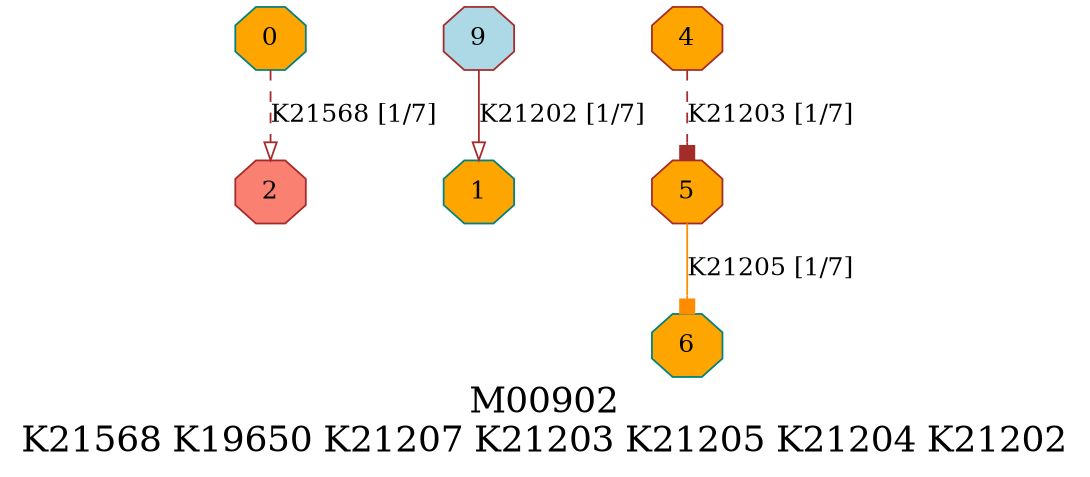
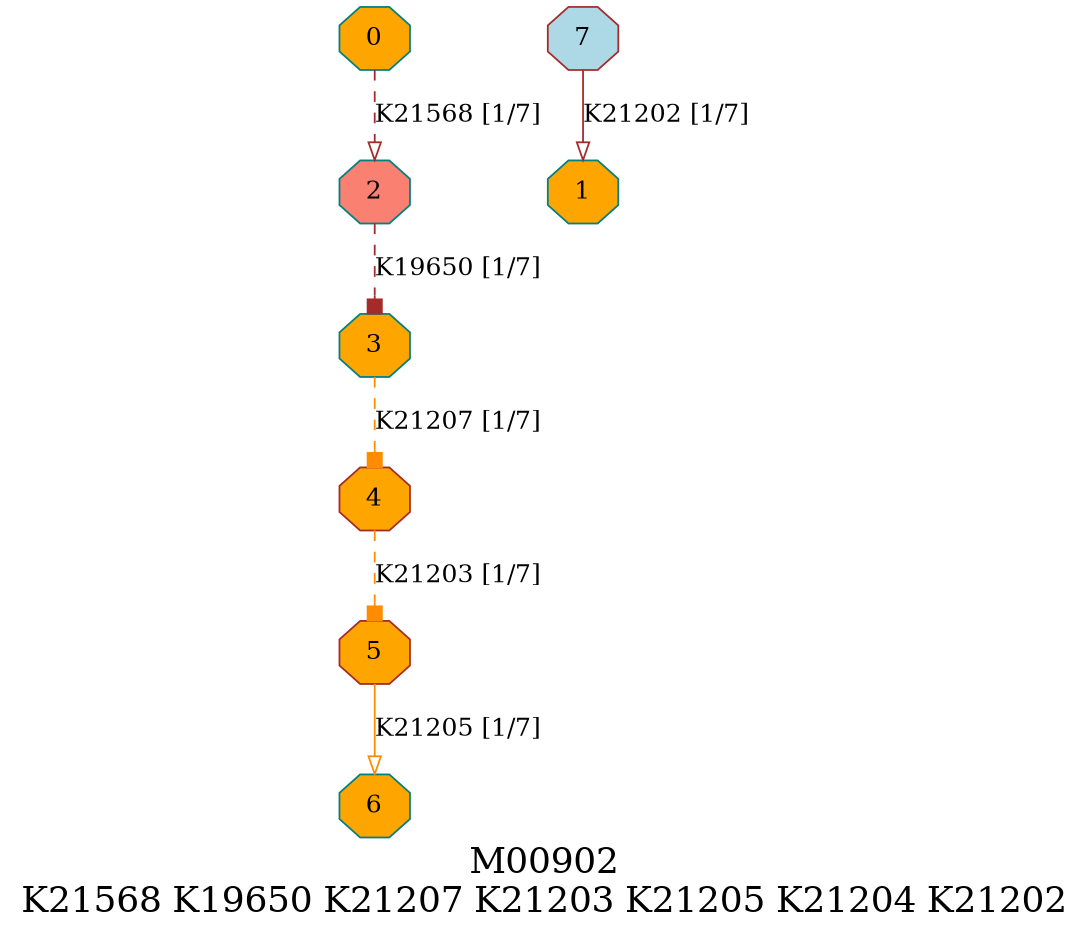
  digraph {
    fontsize=20
    label="M00902\nK21568 K19650 K21207 K21203 K21205 K21204 K21202"
    node [color=teal fillcolor=orange shape=octagon style=filled]
    edge [arrowhead=box color=brown style=dashed]
    0 [height=.3 width=.3]
    1 [height=.3 width=.3]
-   2 [color=brown fillcolor=salmon height=.3 width=.3]
+   2 [fillcolor=salmon height=.3 width=.3]
+   3 [height=.3 width=.3]
    4 [color=brown height=.3 width=.3]
    5 [color=brown height=.3 width=.3]
    6 [height=.3 width=.3]
-   7 [color=brown fillcolor=lightblue height=.3 width=.3 label=9]
+   7 [color=brown fillcolor=lightblue height=.3 width=.3]
    subgraph sub_1 {
      0
      1
      2
+     3
      4
      5
      6
      7
    }
    0 -> 2 [arrowhead=onormal label="K21568 [1/7]"]
-   4 -> 5 [label="K21203 [1/7]"]
-   5 -> 6 [color=darkorange label="K21205 [1/7]" style=solid]
+   2 -> 3 [label="K19650 [1/7]"]
+   3 -> 4 [color=darkorange label="K21207 [1/7]"]
+   4 -> 5 [color=darkorange label="K21203 [1/7]"]
+   5 -> 6 [arrowhead=onormal color=darkorange label="K21205 [1/7]" style=solid]
    7 -> 1 [arrowhead=onormal label="K21202 [1/7]" style=solid]
  }
